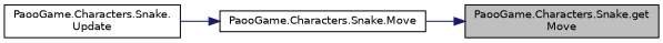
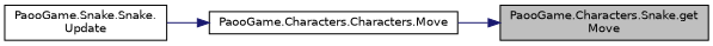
  digraph {
    rankdir=RL
    node [color=black fillcolor=white fontname=Helvetica fontsize=10 shape=record style=filled]
    edge [color=midnightblue dir=back fontname=Helvetica fontsize=10 labelfontname=Helvetica labelfontsize=10 style=solid]
    n1 [fillcolor=grey75 fontcolor=black height=0.2 label="PaooGame.Characters.Snake.get\lMove" width=0.4]
-   n2 [height=0.2 label="PaooGame.Characters.Snake.Move" width=0.4]
-   n3 [height=0.2 label="PaooGame.Characters.Snake.\lUpdate" width=0.4]
+   n2 [height=0.2 label="PaooGame.Characters.Characters.Move" width=0.4]
+   n3 [height=0.2 label="PaooGame.Snake.Snake.\lUpdate" width=0.4]
    n1 -> n2
    n2 -> n3
  }
